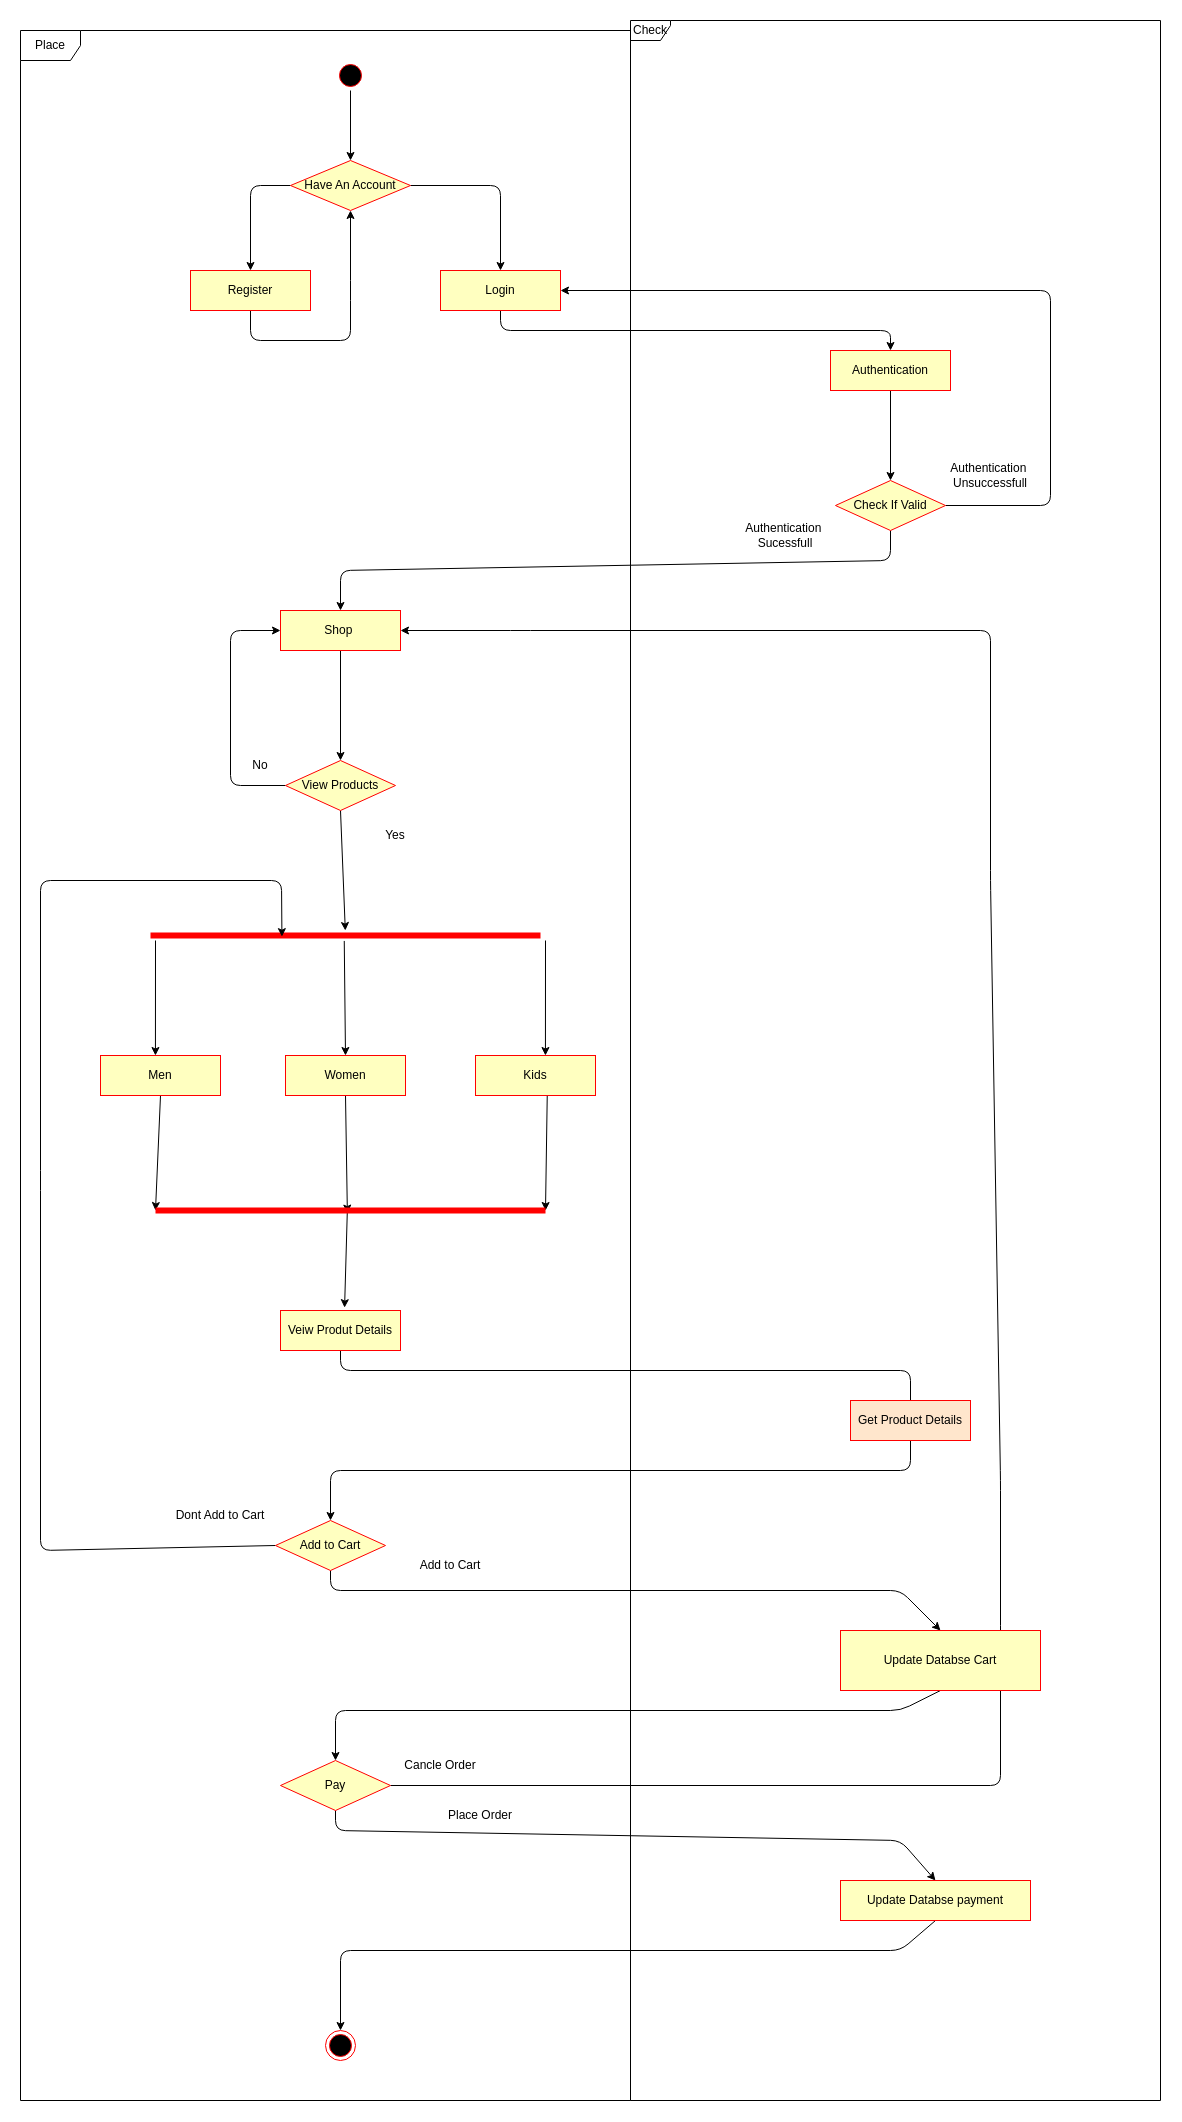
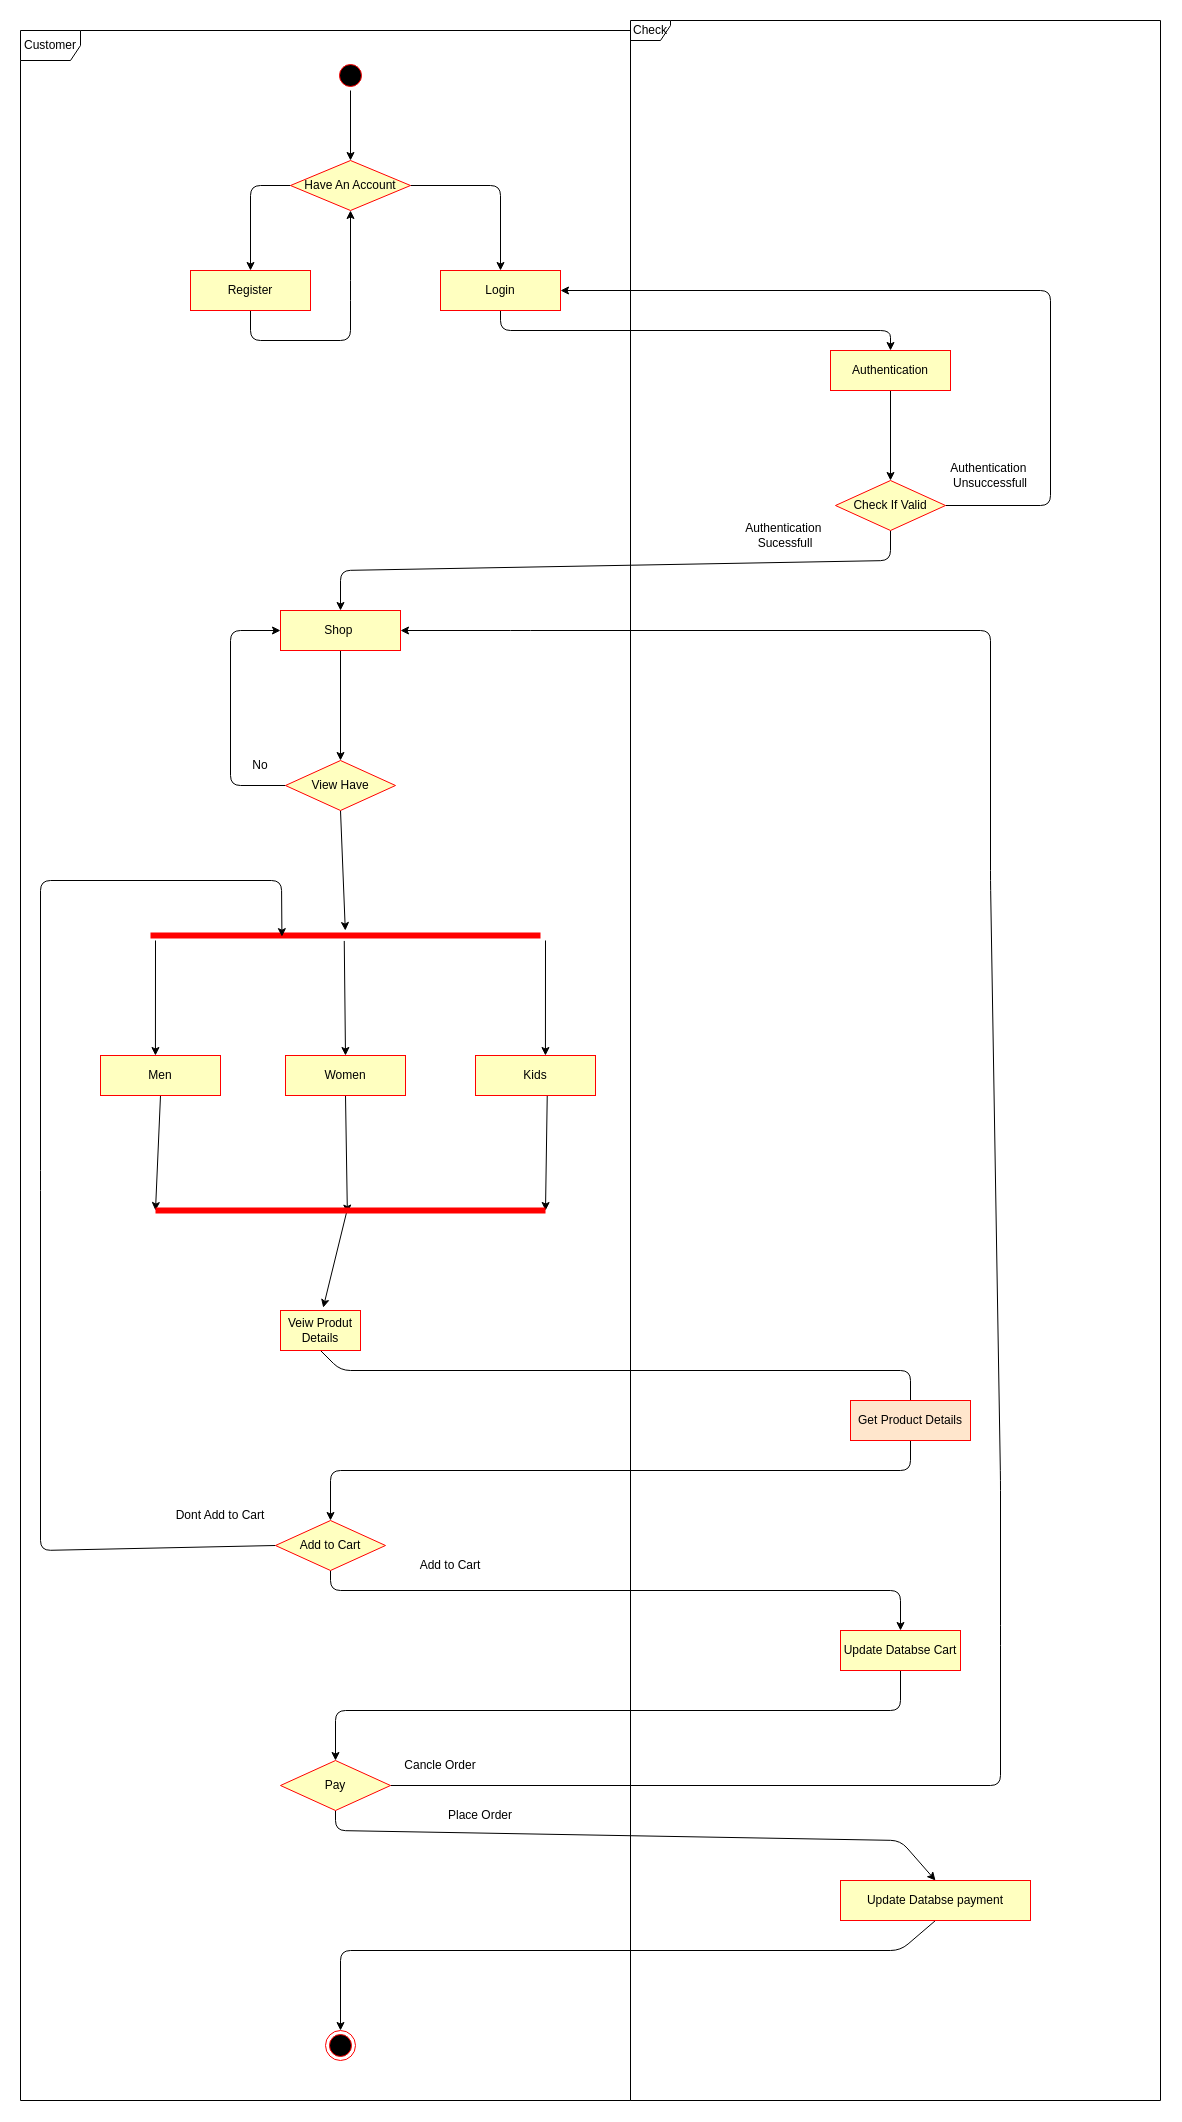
  <mxCell id="0" />
  <mxCell id="1" parent="0" />
  <mxCell id="2" value="" style="ellipse;html=1;shape=endState;fillColor=#000000;strokeColor=#ff0000;rounded=0;" parent="1" vertex="1"><mxGeometry x="325" y="2030" width="30" height="30" as="geometry" /></mxCell>
  <mxCell id="3" style="edgeStyle=none;html=1;exitX=0.5;exitY=1;exitDx=0;exitDy=0;entryX=0.5;entryY=0;entryDx=0;entryDy=0;" parent="1" source="4" target="16" edge="1"><mxGeometry relative="1" as="geometry" /></mxCell>
  <mxCell id="4" value="" style="ellipse;html=1;shape=startState;fillColor=#000000;strokeColor=#ff0000;rounded=0;" parent="1" vertex="1"><mxGeometry x="335" y="60" width="30" height="30" as="geometry" /></mxCell>
  <mxCell id="5" style="edgeStyle=none;html=1;exitX=0.5;exitY=1;exitDx=0;exitDy=0;entryX=0.5;entryY=0;entryDx=0;entryDy=0;" parent="1" source="6" target="8" edge="1"><mxGeometry relative="1" as="geometry"><Array as="points"><mxPoint x="500" y="330" /><mxPoint x="890" y="330" /></Array></mxGeometry></mxCell>
  <mxCell id="6" value="Login" style="rounded=0;whiteSpace=wrap;html=1;arcSize=40;fontColor=#000000;fillColor=#ffffc0;strokeColor=#ff0000;" parent="1" vertex="1"><mxGeometry x="440" y="270" width="120" height="40" as="geometry" /></mxCell>
  <mxCell id="7" style="edgeStyle=none;html=1;exitX=0.5;exitY=1;exitDx=0;exitDy=0;entryX=0.5;entryY=0;entryDx=0;entryDy=0;" parent="1" source="8" target="11" edge="1"><mxGeometry relative="1" as="geometry" /></mxCell>
  <mxCell id="8" value="Authentication" style="rounded=0;whiteSpace=wrap;html=1;arcSize=40;fontColor=#000000;fillColor=#ffffc0;strokeColor=#ff0000;" parent="1" vertex="1"><mxGeometry x="830" y="350" width="120" height="40" as="geometry" /></mxCell>
  <mxCell id="9" style="edgeStyle=none;html=1;exitX=0.5;exitY=1;exitDx=0;exitDy=0;entryX=0.5;entryY=0;entryDx=0;entryDy=0;" parent="1" source="11" target="20" edge="1"><mxGeometry relative="1" as="geometry"><mxPoint x="1700" y="670" as="targetPoint" /><Array as="points"><mxPoint x="890" y="560" /><mxPoint x="340" y="570" /></Array></mxGeometry></mxCell>
  <mxCell id="10" style="edgeStyle=none;html=1;exitX=1;exitY=0.5;exitDx=0;exitDy=0;entryX=1;entryY=0.5;entryDx=0;entryDy=0;" parent="1" source="11" target="6" edge="1"><mxGeometry relative="1" as="geometry"><mxPoint x="750" y="458.72" as="targetPoint" /><Array as="points"><mxPoint x="1050" y="505" /><mxPoint x="1050" y="290" /></Array></mxGeometry></mxCell>
  <mxCell id="11" value="Check If Valid" style="rhombus;whiteSpace=wrap;html=1;fontColor=#000000;fillColor=#ffffc0;strokeColor=#ff0000;rounded=0;" parent="1" vertex="1"><mxGeometry x="835" y="480" width="110" height="50" as="geometry" /></mxCell>
  <mxCell id="12" value="Authentication&amp;nbsp;&lt;br&gt;Unsuccessfull" style="text;html=1;strokeColor=none;fillColor=none;align=center;verticalAlign=middle;whiteSpace=wrap;rounded=0;" parent="1" vertex="1"><mxGeometry x="940" y="460" width="100" height="30" as="geometry" /></mxCell>
  <mxCell id="13" value="Authentication&amp;nbsp;&lt;br&gt;Sucessfull" style="text;html=1;strokeColor=none;fillColor=none;align=center;verticalAlign=middle;whiteSpace=wrap;rounded=0;" parent="1" vertex="1"><mxGeometry x="735" y="520" width="100" height="30" as="geometry" /></mxCell>
  <mxCell id="14" style="edgeStyle=none;html=1;exitX=1;exitY=0.5;exitDx=0;exitDy=0;entryX=0.5;entryY=0;entryDx=0;entryDy=0;" parent="1" source="16" target="6" edge="1"><mxGeometry relative="1" as="geometry"><Array as="points"><mxPoint x="500" y="185" /></Array></mxGeometry></mxCell>
  <mxCell id="15" style="edgeStyle=none;html=1;exitX=0;exitY=0.5;exitDx=0;exitDy=0;entryX=0.5;entryY=0;entryDx=0;entryDy=0;" parent="1" source="16" target="18" edge="1"><mxGeometry relative="1" as="geometry"><Array as="points"><mxPoint x="250" y="185" /></Array></mxGeometry></mxCell>
  <mxCell id="16" value="Have An Account" style="rhombus;whiteSpace=wrap;html=1;fontColor=#000000;fillColor=#ffffc0;strokeColor=#ff0000;rounded=0;" parent="1" vertex="1"><mxGeometry x="290" y="160" width="120" height="50" as="geometry" /></mxCell>
  <mxCell id="17" style="edgeStyle=none;html=1;exitX=0.5;exitY=1;exitDx=0;exitDy=0;entryX=0.5;entryY=1;entryDx=0;entryDy=0;" parent="1" source="18" target="16" edge="1"><mxGeometry relative="1" as="geometry"><Array as="points"><mxPoint x="250" y="340" /><mxPoint x="350" y="340" /><mxPoint x="350" y="290" /></Array></mxGeometry></mxCell>
  <mxCell id="18" value="Register" style="rounded=0;whiteSpace=wrap;html=1;arcSize=40;fontColor=#000000;fillColor=#ffffc0;strokeColor=#ff0000;" parent="1" vertex="1"><mxGeometry x="190" y="270" width="120" height="40" as="geometry" /></mxCell>
  <mxCell id="19" style="edgeStyle=none;html=1;exitX=0.5;exitY=1;exitDx=0;exitDy=0;" parent="1" source="20" edge="1"><mxGeometry relative="1" as="geometry"><mxPoint x="340" y="760" as="targetPoint" /></mxGeometry></mxCell>
  <mxCell id="20" value="Shop&amp;nbsp;" style="rounded=0;whiteSpace=wrap;html=1;arcSize=40;fontColor=#000000;fillColor=#ffffc0;strokeColor=#ff0000;" parent="1" vertex="1"><mxGeometry x="280" y="610" width="120" height="40" as="geometry" /></mxCell>
  <mxCell id="21" style="edgeStyle=none;html=1;exitX=0;exitY=0.5;exitDx=0;exitDy=0;exitPerimeter=0;" parent="1" edge="1"><mxGeometry relative="1" as="geometry"><mxPoint x="154.952" y="1055" as="targetPoint" /><mxPoint x="155" y="940" as="sourcePoint" /></mxGeometry></mxCell>
  <mxCell id="22" style="edgeStyle=none;html=1;exitX=0.484;exitY=0.543;exitDx=0;exitDy=0;exitPerimeter=0;entryX=0.5;entryY=0;entryDx=0;entryDy=0;" parent="1" target="26" edge="1"><mxGeometry relative="1" as="geometry"><mxPoint x="343.76" y="940.43" as="sourcePoint" /></mxGeometry></mxCell>
  <mxCell id="23" style="edgeStyle=none;html=1;exitX=1;exitY=0.5;exitDx=0;exitDy=0;exitPerimeter=0;" parent="1" edge="1"><mxGeometry relative="1" as="geometry"><mxPoint x="544.952" y="1055" as="targetPoint" /><mxPoint x="545" y="940" as="sourcePoint" /></mxGeometry></mxCell>
  <mxCell id="24" value="" style="shape=line;html=1;strokeWidth=6;strokeColor=#ff0000;rounded=0;" parent="1" vertex="1"><mxGeometry x="150" y="930" width="390" height="10" as="geometry" /></mxCell>
  <mxCell id="25" style="edgeStyle=none;html=1;exitX=0.5;exitY=1;exitDx=0;exitDy=0;entryX=0.492;entryY=0.76;entryDx=0;entryDy=0;entryPerimeter=0;" parent="1" source="26" target="32" edge="1"><mxGeometry relative="1" as="geometry" /></mxCell>
  <mxCell id="26" value="Women" style="rounded=0;whiteSpace=wrap;html=1;arcSize=40;fontColor=#000000;fillColor=#ffffc0;strokeColor=#ff0000;" parent="1" vertex="1"><mxGeometry x="285" y="1055" width="120" height="40" as="geometry" /></mxCell>
  <mxCell id="27" style="edgeStyle=none;html=1;exitX=0.598;exitY=0.975;exitDx=0;exitDy=0;entryX=1;entryY=0.5;entryDx=0;entryDy=0;entryPerimeter=0;exitPerimeter=0;" parent="1" source="28" target="32" edge="1"><mxGeometry relative="1" as="geometry"><mxPoint x="545" y="1205" as="targetPoint" /></mxGeometry></mxCell>
  <mxCell id="28" value="Kids" style="rounded=0;whiteSpace=wrap;html=1;arcSize=40;fontColor=#000000;fillColor=#ffffc0;strokeColor=#ff0000;" parent="1" vertex="1"><mxGeometry x="475" y="1055" width="120" height="40" as="geometry" /></mxCell>
  <mxCell id="29" style="edgeStyle=none;html=1;exitX=0.5;exitY=1;exitDx=0;exitDy=0;entryX=0;entryY=0.5;entryDx=0;entryDy=0;entryPerimeter=0;" parent="1" source="30" target="32" edge="1"><mxGeometry relative="1" as="geometry" /></mxCell>
  <mxCell id="30" value="Men" style="rounded=0;whiteSpace=wrap;html=1;arcSize=40;fontColor=#000000;fillColor=#ffffc0;strokeColor=#ff0000;" parent="1" vertex="1"><mxGeometry x="100" y="1055" width="120" height="40" as="geometry" /></mxCell>
  <mxCell id="31" style="edgeStyle=none;html=1;exitX=0.492;exitY=0.352;exitDx=0;exitDy=0;exitPerimeter=0;entryX=0.534;entryY=-0.071;entryDx=0;entryDy=0;entryPerimeter=0;" parent="1" source="32" target="45" edge="1"><mxGeometry relative="1" as="geometry"><mxPoint x="1670" y="1350" as="targetPoint" /></mxGeometry></mxCell>
  <mxCell id="32" value="" style="shape=line;html=1;strokeWidth=6;strokeColor=#ff0000;rounded=0;" parent="1" vertex="1"><mxGeometry x="155" y="1205" width="390" height="10" as="geometry" /></mxCell>
  <mxCell id="33" style="edgeStyle=none;html=1;exitX=0;exitY=0.5;exitDx=0;exitDy=0;entryX=0.337;entryY=0.615;entryDx=0;entryDy=0;entryPerimeter=0;" parent="1" source="36" target="24" edge="1"><mxGeometry relative="1" as="geometry"><Array as="points"><mxPoint x="40" y="1550" /><mxPoint x="40" y="1180" /><mxPoint x="40" y="880" /><mxPoint x="281" y="880" /></Array></mxGeometry></mxCell>
  <mxCell id="34" style="edgeStyle=none;html=1;exitX=1;exitY=0.5;exitDx=0;exitDy=0;entryX=1;entryY=0.5;entryDx=0;entryDy=0;" parent="1" source="40" target="20" edge="1"><mxGeometry relative="1" as="geometry"><Array as="points"><mxPoint x="1000" y="1785" /><mxPoint x="1000" y="1635" /><mxPoint x="1000" y="1480" /><mxPoint x="990" y="880" /><mxPoint x="990" y="630" /><mxPoint x="520" y="630" /></Array></mxGeometry></mxCell>
  <mxCell id="35" style="edgeStyle=none;html=1;exitX=0.5;exitY=1;exitDx=0;exitDy=0;entryX=0.5;entryY=0;entryDx=0;entryDy=0;" edge="1" parent="1" source="36" target="55"><mxGeometry relative="1" as="geometry"><Array as="points"><mxPoint x="330" y="1590" /><mxPoint x="900" y="1590" /></Array></mxGeometry></mxCell>
  <mxCell id="36" value="Add to Cart" style="rhombus;whiteSpace=wrap;html=1;fontColor=#000000;fillColor=#ffffc0;strokeColor=#ff0000;rounded=0;" parent="1" vertex="1"><mxGeometry x="275" y="1520" width="110" height="50" as="geometry" /></mxCell>
  <mxCell id="37" value="Dont Add to Cart" style="text;html=1;strokeColor=none;fillColor=none;align=center;verticalAlign=middle;whiteSpace=wrap;rounded=0;" parent="1" vertex="1"><mxGeometry x="170" y="1500" width="100" height="30" as="geometry" /></mxCell>
  <mxCell id="38" value="Add to Cart" style="text;html=1;strokeColor=none;fillColor=none;align=center;verticalAlign=middle;whiteSpace=wrap;rounded=0;" parent="1" vertex="1"><mxGeometry x="400" y="1550" width="100" height="30" as="geometry" /></mxCell>
  <mxCell id="39" style="edgeStyle=none;html=1;exitX=0.5;exitY=1;exitDx=0;exitDy=0;entryX=0.5;entryY=0;entryDx=0;entryDy=0;" edge="1" parent="1" source="40" target="57"><mxGeometry relative="1" as="geometry"><Array as="points"><mxPoint x="335" y="1830" /><mxPoint x="900" y="1840" /></Array></mxGeometry></mxCell>
  <mxCell id="40" value="Pay" style="rhombus;whiteSpace=wrap;html=1;fontColor=#000000;fillColor=#ffffc0;strokeColor=#ff0000;rounded=0;" parent="1" vertex="1"><mxGeometry x="280" y="1760" width="110" height="50" as="geometry" /></mxCell>
  <mxCell id="41" value="Cancle Order" style="text;html=1;strokeColor=none;fillColor=none;align=center;verticalAlign=middle;whiteSpace=wrap;rounded=0;" parent="1" vertex="1"><mxGeometry x="390" y="1750" width="100" height="30" as="geometry" /></mxCell>
  <mxCell id="42" value="Place Order" style="text;html=1;strokeColor=none;fillColor=none;align=center;verticalAlign=middle;whiteSpace=wrap;rounded=0;" parent="1" vertex="1"><mxGeometry x="430" y="1800" width="100" height="30" as="geometry" /></mxCell>
- <mxCell id="43" value="Place" style="shape=umlFrame;whiteSpace=wrap;html=1;pointerEvents=0;rounded=0;" parent="1" vertex="1"><mxGeometry x="20" width="610" height="2070" as="geometry" y="30" /></mxCell>
+ <mxCell id="43" value="Customer" style="shape=umlFrame;whiteSpace=wrap;html=1;pointerEvents=0;rounded=0;" parent="1" vertex="1"><mxGeometry x="20" width="610" height="2070" as="geometry" y="30" /></mxCell>
  <mxCell id="44" style="edgeStyle=none;html=1;exitX=0.5;exitY=1;exitDx=0;exitDy=0;entryX=0.5;entryY=0;entryDx=0;entryDy=0;endArrow=none;" edge="1" parent="1" source="45" target="53"><mxGeometry relative="1" as="geometry"><Array as="points"><mxPoint x="340" y="1370" /><mxPoint x="910" y="1370" /></Array></mxGeometry></mxCell>
- <mxCell id="45" value="Veiw Produt Details" style="rounded=0;whiteSpace=wrap;html=1;arcSize=40;fontColor=#000000;fillColor=#ffffc0;strokeColor=#ff0000;" parent="1" vertex="1"><mxGeometry x="280" y="1310" width="120" height="40" as="geometry" /></mxCell>
+ <mxCell id="45" value="Veiw Produt Details" style="rounded=0;whiteSpace=wrap;html=1;arcSize=40;fontColor=#000000;fillColor=#ffffc0;strokeColor=#ff0000;" parent="1" vertex="1"><mxGeometry x="280" y="1310" width="80" height="40" as="geometry" /></mxCell>
  <mxCell id="46" value="Check" style="shape=umlFrame;whiteSpace=wrap;html=1;pointerEvents=0;rounded=0;width=40;height=20;" parent="1" vertex="1"><mxGeometry x="630" y="20" width="530" height="2080" as="geometry" /></mxCell>
  <mxCell id="47" style="edgeStyle=none;html=1;exitX=0.5;exitY=1;exitDx=0;exitDy=0;" edge="1" parent="1" source="49" target="24"><mxGeometry relative="1" as="geometry" /></mxCell>
  <mxCell id="48" style="edgeStyle=none;html=1;exitX=0;exitY=0.5;exitDx=0;exitDy=0;entryX=0;entryY=0.5;entryDx=0;entryDy=0;" edge="1" parent="1" source="49" target="20"><mxGeometry relative="1" as="geometry"><Array as="points"><mxPoint x="230" y="785" /><mxPoint x="230" y="630" /></Array></mxGeometry></mxCell>
- <mxCell id="49" value="View Products" style="rhombus;whiteSpace=wrap;html=1;fontColor=#000000;fillColor=#ffffc0;strokeColor=#ff0000;rounded=0;" vertex="1" parent="1"><mxGeometry x="285" y="760" width="110" height="50" as="geometry" /></mxCell>
- <mxCell id="50" value="Yes" style="text;html=1;strokeColor=none;fillColor=none;align=center;verticalAlign=middle;whiteSpace=wrap;rounded=0;" vertex="1" parent="1"><mxGeometry x="345" y="820" width="100" height="30" as="geometry" /></mxCell>
+ <mxCell id="49" value="View Have" style="rhombus;whiteSpace=wrap;html=1;fontColor=#000000;fillColor=#ffffc0;strokeColor=#ff0000;rounded=0;" vertex="1" parent="1"><mxGeometry x="285" y="760" width="110" height="50" as="geometry" /></mxCell>
  <mxCell id="51" value="No" style="text;html=1;strokeColor=none;fillColor=none;align=center;verticalAlign=middle;whiteSpace=wrap;rounded=0;" vertex="1" parent="1"><mxGeometry x="210" y="750" width="100" height="30" as="geometry" /></mxCell>
  <mxCell id="52" style="edgeStyle=none;html=1;exitX=0.5;exitY=1;exitDx=0;exitDy=0;entryX=0.5;entryY=0;entryDx=0;entryDy=0;" edge="1" parent="1" source="53" target="36"><mxGeometry relative="1" as="geometry"><Array as="points"><mxPoint x="910" y="1470" /><mxPoint x="330" y="1470" /></Array></mxGeometry></mxCell>
  <mxCell id="53" value="Get Product Details" style="rounded=0;whiteSpace=wrap;html=1;arcSize=40;fontColor=#000000;fillColor=#ffe6cc;strokeColor=#ff0000;" vertex="1" parent="1"><mxGeometry x="850" y="1400" width="120" height="40" as="geometry" /></mxCell>
  <mxCell id="54" style="edgeStyle=none;html=1;exitX=0.5;exitY=1;exitDx=0;exitDy=0;entryX=0.5;entryY=0;entryDx=0;entryDy=0;" edge="1" parent="1" source="55" target="40"><mxGeometry relative="1" as="geometry"><Array as="points"><mxPoint x="900" y="1710" /><mxPoint x="335" y="1710" /></Array></mxGeometry></mxCell>
- <mxCell id="55" value="Update Databse Cart" style="rounded=0;whiteSpace=wrap;html=1;arcSize=40;fontColor=#000000;fillColor=#ffffc0;strokeColor=#ff0000;" vertex="1" parent="1"><mxGeometry x="840" y="1630" width="200" height="60" as="geometry" /></mxCell>
+ <mxCell id="55" value="Update Databse Cart" style="rounded=0;whiteSpace=wrap;html=1;arcSize=40;fontColor=#000000;fillColor=#ffffc0;strokeColor=#ff0000;" vertex="1" parent="1"><mxGeometry x="840" y="1630" width="120" height="40" as="geometry" /></mxCell>
  <mxCell id="56" style="edgeStyle=none;html=1;exitX=0.5;exitY=1;exitDx=0;exitDy=0;entryX=0.5;entryY=0;entryDx=0;entryDy=0;" edge="1" parent="1" source="57" target="2"><mxGeometry relative="1" as="geometry"><Array as="points"><mxPoint x="900" y="1950" /><mxPoint x="340" y="1950" /></Array></mxGeometry></mxCell>
  <mxCell id="57" value="Update Databse payment" style="rounded=0;whiteSpace=wrap;html=1;arcSize=40;fontColor=#000000;fillColor=#ffffc0;strokeColor=#ff0000;" vertex="1" parent="1"><mxGeometry x="840" y="1880" width="190" height="40" as="geometry" /></mxCell>
